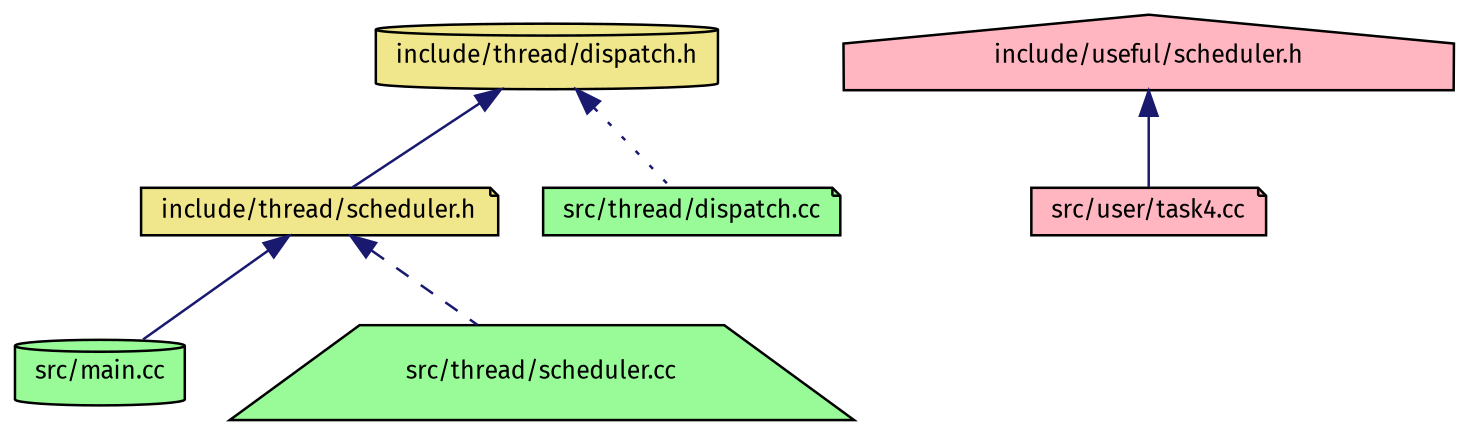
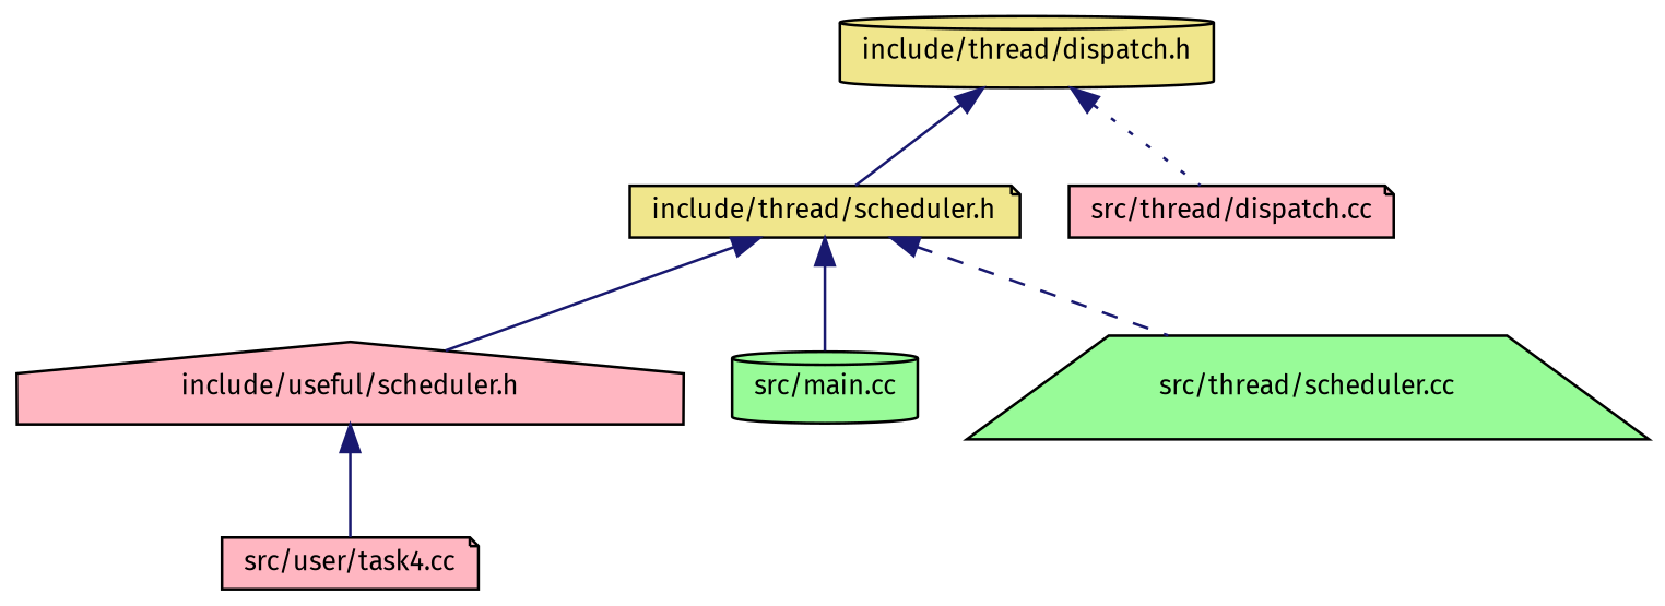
  digraph {
    fontname="Fira Sans"
    node [color=black fillcolor=lightpink fontname="Fira Sans" fontsize=10 shape=note style=filled]
    edge [color=midnightblue dir=back fontname="Fira Sans" fontsize=10 labelfontname=FreeSans labelfontsize=10 style=solid]
    n1 [fillcolor=khaki fontcolor=black height=0.2 label="include/thread/dispatch.h" shape=cylinder width=0.4]
    n2 [fillcolor=khaki height=0.2 label="include/thread/scheduler.h" width=0.4]
-   n3 [fillcolor=palegreen height=0.2 label="src/thread/dispatch.cc" width=0.4]
+   n3 [height=0.2 label="src/thread/dispatch.cc" width=0.4]
    n4 [height=0.2 label="include/useful/scheduler.h" shape=house width=0.4]
    n5 [fillcolor=palegreen height=0.2 label="src/main.cc" shape=cylinder width=0.4]
    n6 [fillcolor=palegreen height=0.2 label="src/thread/scheduler.cc" shape=trapezium width=0.4]
    n7 [height=0.2 label="src/user/task4.cc" width=0.4]
    n1 -> n2
    n1 -> n3 [style=dotted]
+   n2 -> n4
    n2 -> n5
    n2 -> n6 [style=dashed]
    n4 -> n7
  }
